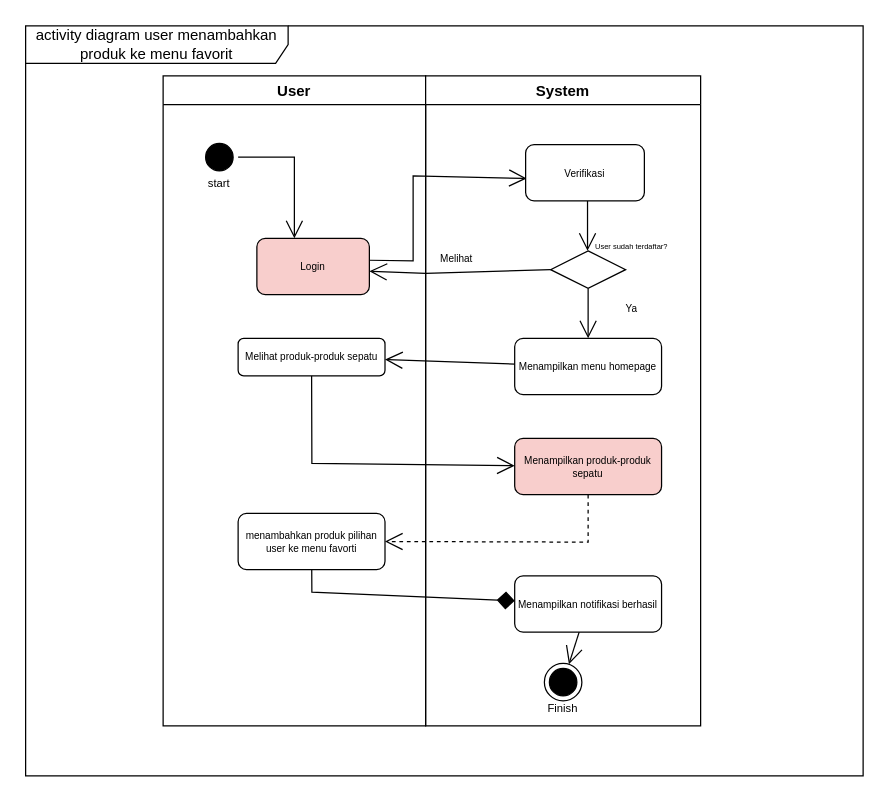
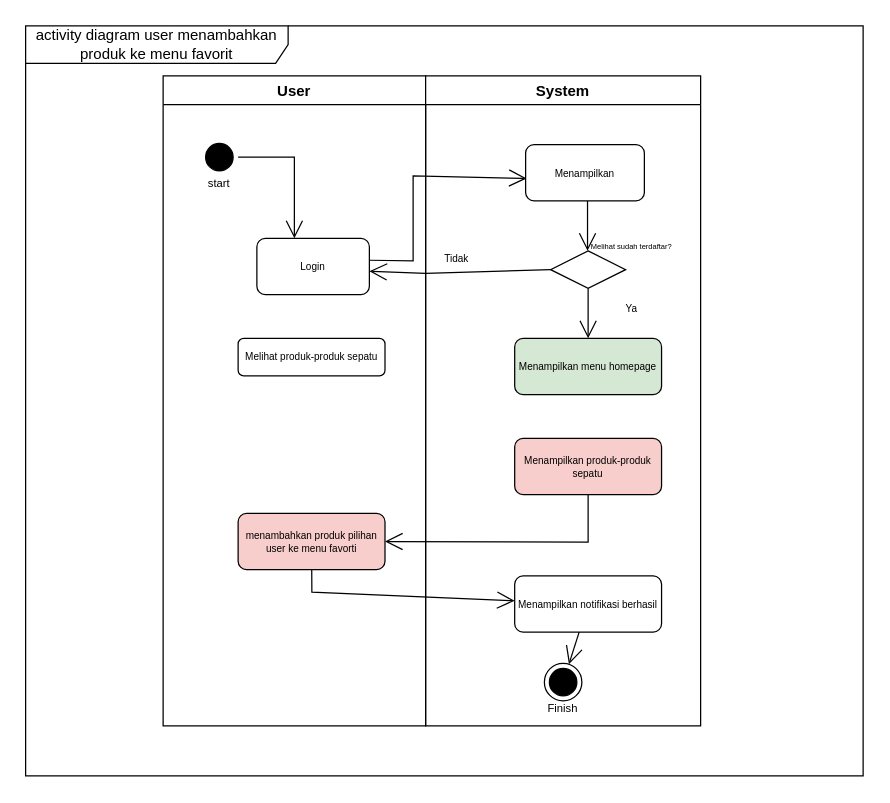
  <mxCell id="0" />
  <mxCell id="1" parent="0" />
  <mxCell id="2" value="activity diagram user menambahkan produk ke menu favorit" style="shape=umlFrame;whiteSpace=wrap;html=1;width=210;height=30;" vertex="1" parent="1"><mxGeometry x="20" y="20" width="670" height="600" as="geometry" /></mxCell>
  <mxCell id="3" value="User" style="swimlane;" vertex="1" parent="1"><mxGeometry x="130" y="60" width="210" height="520" as="geometry" /></mxCell>
  <mxCell id="4" value="System" style="swimlane;startSize=23;" vertex="1" parent="1"><mxGeometry x="340" y="60" width="220" height="520" as="geometry" /></mxCell>
  <mxCell id="5" value="Menampilkan notifikasi berhasil" style="rounded=1;whiteSpace=wrap;html=1;fontSize=8;" vertex="1" parent="4"><mxGeometry x="71.25" y="400" width="117.5" height="45" as="geometry" /></mxCell>
  <mxCell id="6" value="" style="ellipse;html=1;shape=endState;fillColor=#000000;strokeColor=#000000;fontSize=8;" vertex="1" parent="4"><mxGeometry x="95" y="470" width="30" height="30" as="geometry" /></mxCell>
  <mxCell id="7" value="" style="endArrow=open;endFill=1;endSize=12;html=1;rounded=0;fontSize=9;" edge="1" parent="4" source="5" target="6"><mxGeometry width="160" relative="1" as="geometry"><mxPoint x="-81.111" y="405" as="sourcePoint" /><mxPoint x="61.25" y="422.646" as="targetPoint" /><Array as="points" /></mxGeometry></mxCell>
  <mxCell id="8" value="&lt;font style=&quot;font-size: 9px&quot;&gt;Finish&lt;/font&gt;" style="text;html=1;strokeColor=none;fillColor=none;align=center;verticalAlign=middle;whiteSpace=wrap;rounded=0;" vertex="1" parent="4"><mxGeometry x="80" y="490" width="60" height="30" as="geometry" /></mxCell>
  <mxCell id="9" value="" style="ellipse;html=1;shape=startState;fillColor=#000000;strokeColor=#000000;" vertex="1" parent="1"><mxGeometry x="160" y="110" width="30" height="30" as="geometry" /></mxCell>
  <mxCell id="10" value="&lt;font style=&quot;font-size: 9px&quot;&gt;start&lt;/font&gt;" style="text;html=1;strokeColor=none;fillColor=none;align=center;verticalAlign=middle;whiteSpace=wrap;rounded=0;" vertex="1" parent="1"><mxGeometry x="145" y="130" width="60" height="30" as="geometry" /></mxCell>
  <mxCell id="11" value="" style="endArrow=open;endFill=1;endSize=12;html=1;rounded=0;fontSize=9;" edge="1" parent="1" source="9"><mxGeometry width="160" relative="1" as="geometry"><mxPoint x="190" y="180" as="sourcePoint" /><mxPoint x="235" y="190" as="targetPoint" /><Array as="points"><mxPoint x="235" y="125" /></Array></mxGeometry></mxCell>
  <mxCell id="12" value="" style="endArrow=open;endFill=1;endSize=12;html=1;rounded=0;fontSize=9;exitX=1;exitY=0.5;exitDx=0;exitDy=0;entryX=0.009;entryY=0.601;entryDx=0;entryDy=0;entryPerimeter=0;" edge="1" parent="1" target="21"><mxGeometry width="160" relative="1" as="geometry"><mxPoint x="295" y="207.5" as="sourcePoint" /><mxPoint x="380" y="141" as="targetPoint" /><Array as="points"><mxPoint x="330" y="208" /><mxPoint x="330" y="140" /></Array></mxGeometry></mxCell>
  <mxCell id="13" value="" style="rhombus;whiteSpace=wrap;html=1;fontSize=9;strokeColor=#000000;" vertex="1" parent="1"><mxGeometry x="440" y="200" width="60" height="30" as="geometry" /></mxCell>
- <mxCell id="14" value="&lt;font style=&quot;font-size: 6px&quot;&gt;User sudah terdaftar?&lt;/font&gt;" style="text;html=1;strokeColor=none;fillColor=none;align=center;verticalAlign=middle;whiteSpace=wrap;rounded=0;" vertex="1" parent="1"><mxGeometry x="470" y="180" width="70" height="30" as="geometry" /></mxCell>
+ <mxCell id="14" value="&lt;font style=&quot;font-size: 6px&quot;&gt;Melihat sudah terdaftar?&lt;/font&gt;" style="text;html=1;strokeColor=none;fillColor=none;align=center;verticalAlign=middle;whiteSpace=wrap;rounded=0;" vertex="1" parent="1"><mxGeometry x="470" y="180" width="70" height="30" as="geometry" /></mxCell>
  <mxCell id="15" value="" style="endArrow=open;endFill=1;endSize=12;html=1;rounded=0;fontSize=9;exitX=0;exitY=0.5;exitDx=0;exitDy=0;entryX=1;entryY=0.75;entryDx=0;entryDy=0;" edge="1" parent="1" source="13"><mxGeometry width="160" relative="1" as="geometry"><mxPoint x="305" y="217.5" as="sourcePoint" /><mxPoint x="295" y="216.25" as="targetPoint" /><Array as="points"><mxPoint x="340" y="218" /></Array></mxGeometry></mxCell>
  <mxCell id="16" value="" style="endArrow=open;endFill=1;endSize=12;html=1;rounded=0;fontSize=9;entryX=0.5;entryY=0;entryDx=0;entryDy=0;" edge="1" parent="1" source="13"><mxGeometry width="160" relative="1" as="geometry"><mxPoint x="450" y="225" as="sourcePoint" /><mxPoint x="470" y="270" as="targetPoint" /><Array as="points" /></mxGeometry></mxCell>
  <mxCell id="17" value="" style="endArrow=open;endFill=1;endSize=12;html=1;rounded=0;fontSize=9;entryX=0.5;entryY=0;entryDx=0;entryDy=0;" edge="1" parent="1"><mxGeometry width="160" relative="1" as="geometry"><mxPoint x="469.52" y="160" as="sourcePoint" /><mxPoint x="469.52" y="200" as="targetPoint" /><Array as="points" /></mxGeometry></mxCell>
  <mxCell id="18" value="&lt;font style=&quot;font-size: 8px&quot;&gt;Ya&lt;/font&gt;" style="text;html=1;strokeColor=none;fillColor=none;align=center;verticalAlign=middle;whiteSpace=wrap;rounded=0;" vertex="1" parent="1"><mxGeometry x="470" y="230" width="70" height="30" as="geometry" /></mxCell>
- <mxCell id="19" value="&lt;span style=&quot;font-size: 8px&quot;&gt;Melihat&lt;/span&gt;" style="text;html=1;strokeColor=none;fillColor=none;align=center;verticalAlign=middle;whiteSpace=wrap;rounded=0;" vertex="1" parent="1"><mxGeometry x="330" y="190" width="70" height="30" as="geometry" /></mxCell>
- <mxCell id="20" value="Login" style="rounded=1;whiteSpace=wrap;html=1;fontSize=8;fillColor=#f8cecc;" vertex="1" parent="1"><mxGeometry x="205" y="190" width="90" height="45" as="geometry" /></mxCell>
- <mxCell id="21" value="Verifikasi" style="rounded=1;whiteSpace=wrap;html=1;fontSize=8;" vertex="1" parent="1"><mxGeometry x="420" y="115" width="95" height="45" as="geometry" /></mxCell>
- <mxCell id="22" value="Menampilkan menu homepage" style="rounded=1;whiteSpace=wrap;html=1;fontSize=8;" vertex="1" parent="1"><mxGeometry x="411.25" y="270" width="117.5" height="45" as="geometry" /></mxCell>
+ <mxCell id="19" value="&lt;span style=&quot;font-size: 8px&quot;&gt;Tidak&lt;/span&gt;" style="text;html=1;strokeColor=none;fillColor=none;align=center;verticalAlign=middle;whiteSpace=wrap;rounded=0;" vertex="1" parent="1"><mxGeometry x="330" y="190" width="70" height="30" as="geometry" /></mxCell>
+ <mxCell id="20" value="Login" style="rounded=1;whiteSpace=wrap;html=1;fontSize=8;" vertex="1" parent="1"><mxGeometry x="205" y="190" width="90" height="45" as="geometry" /></mxCell>
+ <mxCell id="21" value="Menampilkan" style="rounded=1;whiteSpace=wrap;html=1;fontSize=8;" vertex="1" parent="1"><mxGeometry x="420" y="115" width="95" height="45" as="geometry" /></mxCell>
+ <mxCell id="22" value="Menampilkan menu homepage" style="rounded=1;whiteSpace=wrap;html=1;fontSize=8;fillColor=#d5e8d4;" vertex="1" parent="1"><mxGeometry x="411.25" y="270" width="117.5" height="45" as="geometry" /></mxCell>
  <mxCell id="23" value="Melihat produk-produk sepatu" style="rounded=1;whiteSpace=wrap;html=1;fontSize=8;" vertex="1" parent="1"><mxGeometry x="190" y="270" width="117.5" height="30" as="geometry" /></mxCell>
- <mxCell id="24" value="" style="endArrow=open;endFill=1;endSize=12;html=1;rounded=0;fontSize=9;" edge="1" parent="1" source="22" target="23"><mxGeometry width="160" relative="1" as="geometry"><mxPoint x="450" y="225" as="sourcePoint" /><mxPoint x="305" y="226.25" as="targetPoint" /><Array as="points" /></mxGeometry></mxCell>
  <mxCell id="25" value="Menampilkan produk-produk sepatu" style="rounded=1;whiteSpace=wrap;html=1;fontSize=8;fillColor=#f8cecc;" vertex="1" parent="1"><mxGeometry x="411.25" y="350" width="117.5" height="45" as="geometry" /></mxCell>
- <mxCell id="26" value="" style="endArrow=open;endFill=1;endSize=12;html=1;rounded=0;fontSize=9;" edge="1" parent="1" source="23" target="25"><mxGeometry width="160" relative="1" as="geometry"><mxPoint x="421.25" y="302.5" as="sourcePoint" /><mxPoint x="317.5" y="302.5" as="targetPoint" /><Array as="points"><mxPoint x="249" y="370" /></Array></mxGeometry></mxCell>
- <mxCell id="27" value="menambahkan produk pilihan user ke menu favorti" style="rounded=1;whiteSpace=wrap;html=1;fontSize=8;" vertex="1" parent="1"><mxGeometry x="190" y="410" width="117.5" height="45" as="geometry" /></mxCell>
- <mxCell id="28" value="" style="endArrow=open;endFill=1;endSize=12;html=1;rounded=0;fontSize=9;entryX=1;entryY=0.5;entryDx=0;entryDy=0;dashed=1;" edge="1" parent="1" source="25" target="27"><mxGeometry width="160" relative="1" as="geometry"><mxPoint x="421.25" y="302.5" as="sourcePoint" /><mxPoint x="317.5" y="302.5" as="targetPoint" /><Array as="points"><mxPoint x="470" y="433" /></Array></mxGeometry></mxCell>
- <mxCell id="29" value="" style="endArrow=diamond;endFill=1;endSize=12;html=1;rounded=0;fontSize=9;" edge="1" parent="1" source="27" target="5"><mxGeometry width="160" relative="1" as="geometry"><mxPoint x="480" y="405" as="sourcePoint" /><mxPoint x="317.5" y="442.5" as="targetPoint" /><Array as="points"><mxPoint x="249" y="473" /></Array></mxGeometry></mxCell>
+ <mxCell id="27" value="menambahkan produk pilihan user ke menu favorti" style="rounded=1;whiteSpace=wrap;html=1;fontSize=8;fillColor=#f8cecc;" vertex="1" parent="1"><mxGeometry x="190" y="410" width="117.5" height="45" as="geometry" /></mxCell>
+ <mxCell id="28" value="" style="endArrow=open;endFill=1;endSize=12;html=1;rounded=0;fontSize=9;entryX=1;entryY=0.5;entryDx=0;entryDy=0;" edge="1" parent="1" source="25" target="27"><mxGeometry width="160" relative="1" as="geometry"><mxPoint x="421.25" y="302.5" as="sourcePoint" /><mxPoint x="317.5" y="302.5" as="targetPoint" /><Array as="points"><mxPoint x="470" y="433" /></Array></mxGeometry></mxCell>
+ <mxCell id="29" value="" style="endArrow=open;endFill=1;endSize=12;html=1;rounded=0;fontSize=9;" edge="1" parent="1" source="27" target="5"><mxGeometry width="160" relative="1" as="geometry"><mxPoint x="480" y="405" as="sourcePoint" /><mxPoint x="317.5" y="442.5" as="targetPoint" /><Array as="points"><mxPoint x="249" y="473" /></Array></mxGeometry></mxCell>
